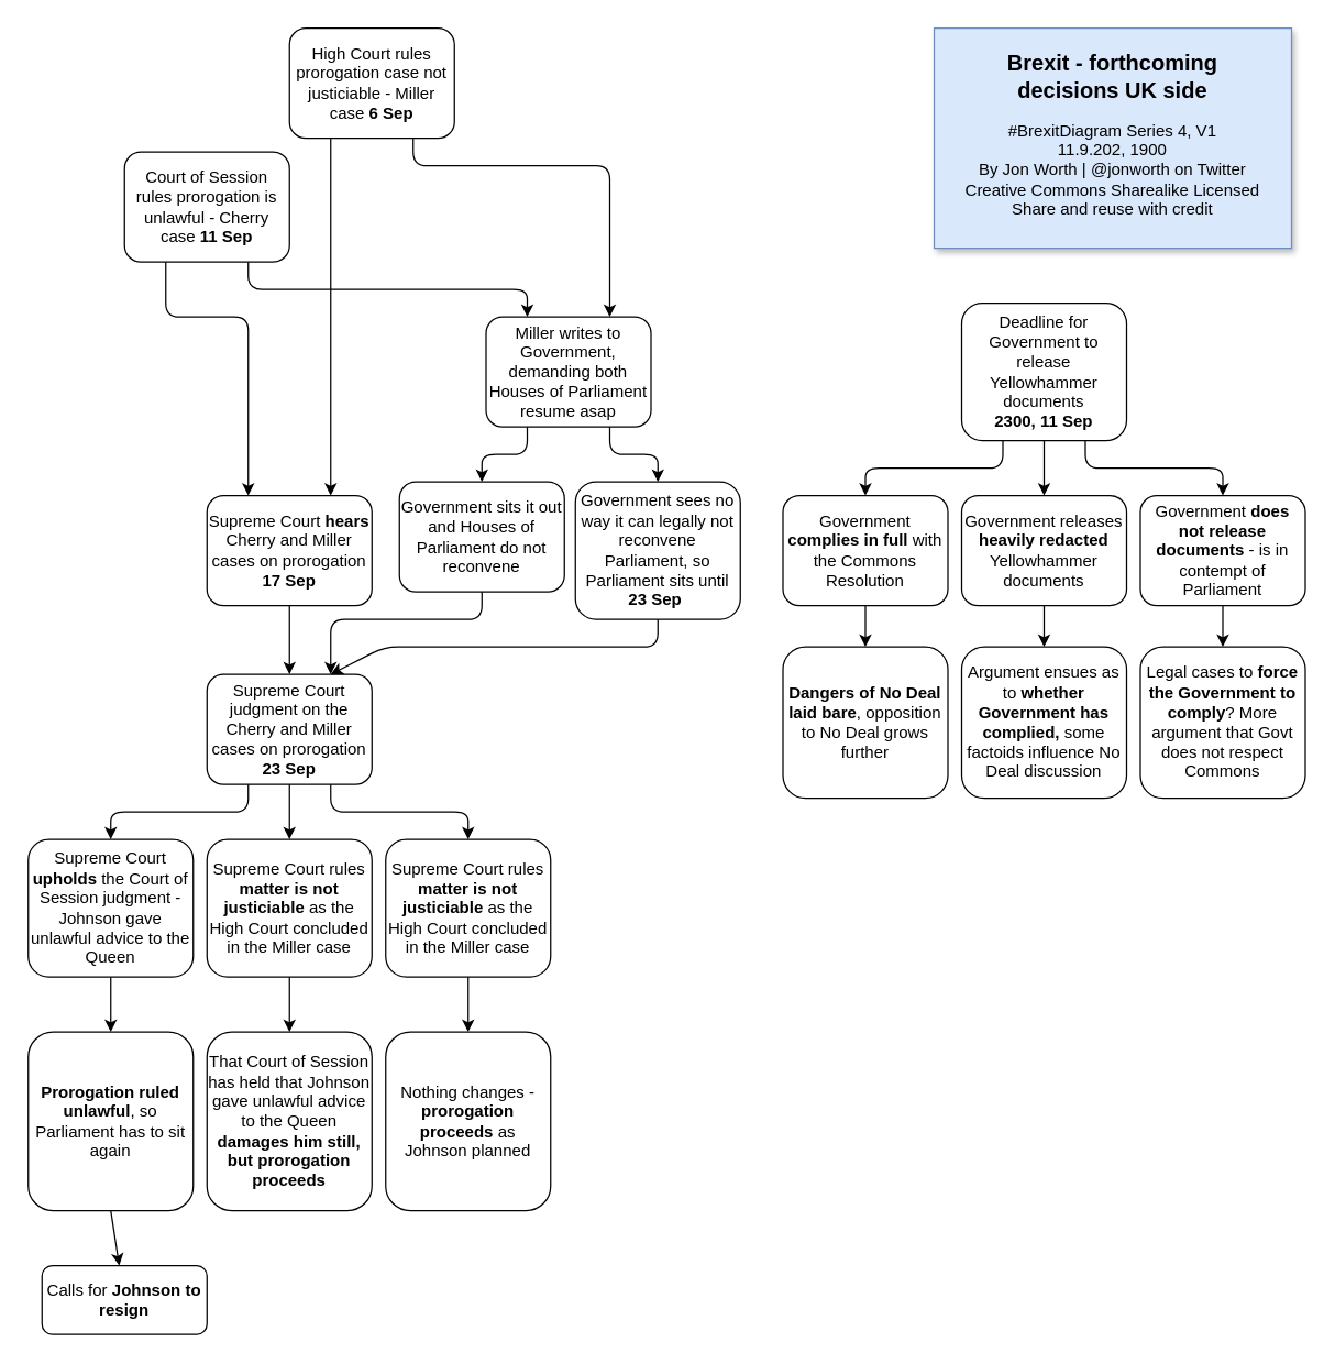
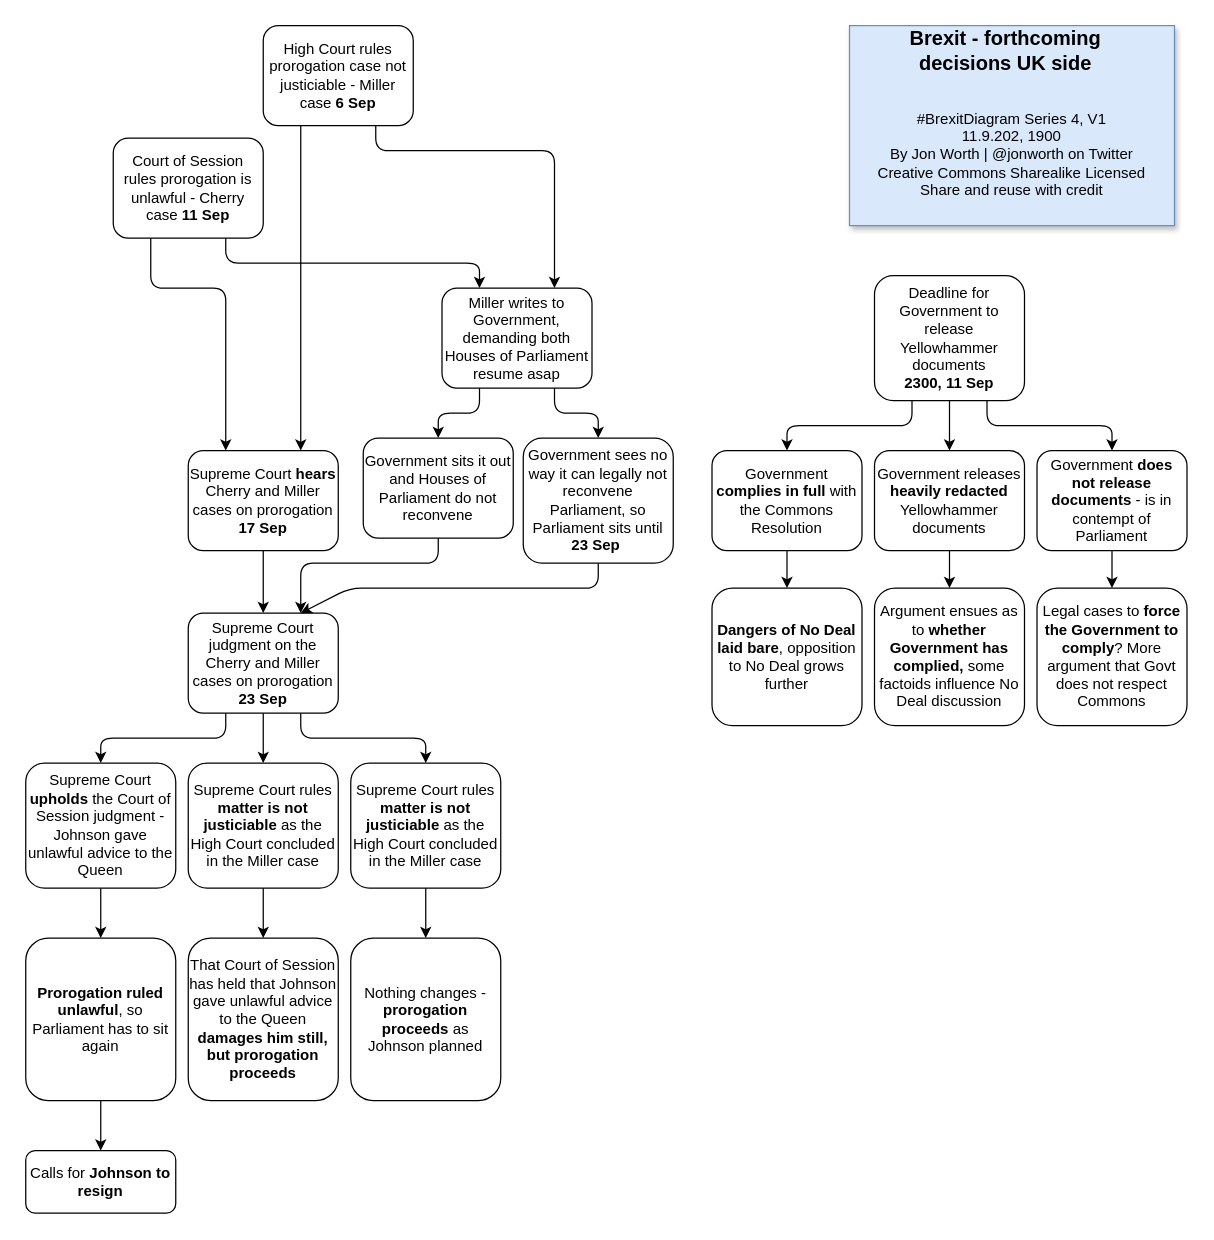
  <mxCell id="0" />
  <mxCell id="1" parent="0" />
  <mxCell id="2" value="Supreme Court judgment on the Cherry and Miller cases on prorogation&lt;br&gt;&lt;b&gt;23 Sep&lt;/b&gt;" style="rounded=1;whiteSpace=wrap;html=1;" parent="1" vertex="1"><mxGeometry x="150" y="490" width="120" height="80" as="geometry" /></mxCell>
  <mxCell id="3" value="Supreme Court &lt;b&gt;upholds&lt;/b&gt; the Court of Session judgment - Johnson gave unlawful advice to the Queen" style="rounded=1;whiteSpace=wrap;html=1;" parent="1" vertex="1"><mxGeometry x="20" y="610" width="120" height="100" as="geometry" /></mxCell>
  <mxCell id="4" value="Supreme Court &lt;b&gt;hears&lt;/b&gt; Cherry and Miller cases on prorogation&lt;br&gt;&lt;b&gt;17 Sep&lt;/b&gt;" style="rounded=1;whiteSpace=wrap;html=1;" parent="1" vertex="1"><mxGeometry x="150" y="360" width="120" height="80" as="geometry" /></mxCell>
  <mxCell id="5" value="Supreme Court rules&lt;b&gt; matter is not justiciable &lt;/b&gt;as the High Court concluded in the Miller case" style="rounded=1;whiteSpace=wrap;html=1;" parent="1" vertex="1"><mxGeometry x="150" y="610" width="120" height="100" as="geometry" /></mxCell>
  <mxCell id="6" value="Supreme Court rules&lt;b&gt; matter is not justiciable &lt;/b&gt;as the High Court concluded in the Miller case" style="rounded=1;whiteSpace=wrap;html=1;" parent="1" vertex="1"><mxGeometry x="280" y="610" width="120" height="100" as="geometry" /></mxCell>
  <mxCell id="7" value="" style="endArrow=classic;html=1;exitX=0.5;exitY=1;exitDx=0;exitDy=0;entryX=0.5;entryY=0;entryDx=0;entryDy=0;" parent="1" source="4" target="2" edge="1"><mxGeometry width="50" height="50" relative="1" as="geometry"><mxPoint x="70" y="360" as="sourcePoint" /><mxPoint x="120" y="310" as="targetPoint" /></mxGeometry></mxCell>
  <mxCell id="8" value="" style="endArrow=classic;html=1;entryX=0.5;entryY=0;entryDx=0;entryDy=0;exitX=0.5;exitY=1;exitDx=0;exitDy=0;" parent="1" source="2" target="5" edge="1"><mxGeometry width="50" height="50" relative="1" as="geometry"><mxPoint x="290" y="470" as="sourcePoint" /><mxPoint x="220" y="500" as="targetPoint" /></mxGeometry></mxCell>
  <mxCell id="9" value="" style="endArrow=classic;html=1;entryX=0.5;entryY=0;entryDx=0;entryDy=0;exitX=0.75;exitY=1;exitDx=0;exitDy=0;" parent="1" source="2" target="6" edge="1"><mxGeometry width="50" height="50" relative="1" as="geometry"><mxPoint x="220" y="580" as="sourcePoint" /><mxPoint x="220" y="610" as="targetPoint" /><Array as="points"><mxPoint x="240" y="590" /><mxPoint x="340" y="590" /></Array></mxGeometry></mxCell>
  <mxCell id="10" value="" style="endArrow=classic;html=1;entryX=0.5;entryY=0;entryDx=0;entryDy=0;exitX=0.25;exitY=1;exitDx=0;exitDy=0;" parent="1" source="2" target="3" edge="1"><mxGeometry width="50" height="50" relative="1" as="geometry"><mxPoint x="250" y="580" as="sourcePoint" /><mxPoint x="350" y="610" as="targetPoint" /><Array as="points"><mxPoint x="180" y="590" /><mxPoint x="80" y="590" /></Array></mxGeometry></mxCell>
  <mxCell id="11" value="Nothing changes - &lt;b&gt;prorogation proceeds&lt;/b&gt; as Johnson planned" style="rounded=1;whiteSpace=wrap;html=1;" parent="1" vertex="1"><mxGeometry x="280" y="750" width="120" height="130" as="geometry" /></mxCell>
  <mxCell id="12" value="" style="endArrow=classic;html=1;exitX=0.5;exitY=1;exitDx=0;exitDy=0;entryX=0.5;entryY=0;entryDx=0;entryDy=0;" parent="1" source="6" target="11" edge="1"><mxGeometry width="50" height="50" relative="1" as="geometry"><mxPoint x="540" y="730" as="sourcePoint" /><mxPoint x="590" y="680" as="targetPoint" /></mxGeometry></mxCell>
  <mxCell id="13" value="That Court of Session has held that Johnson gave unlawful advice to the Queen &lt;b&gt;damages him still, but prorogation proceeds&lt;/b&gt;" style="rounded=1;whiteSpace=wrap;html=1;" parent="1" vertex="1"><mxGeometry x="150" y="750" width="120" height="130" as="geometry" /></mxCell>
  <mxCell id="14" value="" style="endArrow=classic;html=1;exitX=0.5;exitY=1;exitDx=0;exitDy=0;" parent="1" source="5" target="13" edge="1"><mxGeometry width="50" height="50" relative="1" as="geometry"><mxPoint x="350" y="720" as="sourcePoint" /><mxPoint x="350" y="760" as="targetPoint" /></mxGeometry></mxCell>
  <mxCell id="15" value="&lt;b&gt;Prorogation ruled unlawful&lt;/b&gt;, so Parliament has to sit again" style="rounded=1;whiteSpace=wrap;html=1;" parent="1" vertex="1"><mxGeometry x="20" y="750" width="120" height="130" as="geometry" /></mxCell>
  <mxCell id="16" value="" style="endArrow=classic;html=1;exitX=0.5;exitY=1;exitDx=0;exitDy=0;" parent="1" source="3" target="15" edge="1"><mxGeometry width="50" height="50" relative="1" as="geometry"><mxPoint x="220" y="720" as="sourcePoint" /><mxPoint x="220" y="760" as="targetPoint" /></mxGeometry></mxCell>
  <mxCell id="17" value="Court of Session rules prorogation is unlawful - Cherry case&amp;nbsp;&lt;b&gt;11 Sep&lt;/b&gt;" style="rounded=1;whiteSpace=wrap;html=1;" parent="1" vertex="1"><mxGeometry x="90" y="110" width="120" height="80" as="geometry" /></mxCell>
  <mxCell id="18" value="" style="endArrow=classic;html=1;exitX=0.25;exitY=1;exitDx=0;exitDy=0;entryX=0.25;entryY=0;entryDx=0;entryDy=0;" parent="1" source="17" target="4" edge="1"><mxGeometry width="50" height="50" relative="1" as="geometry"><mxPoint x="70" y="230" as="sourcePoint" /><mxPoint x="210" y="220" as="targetPoint" /><Array as="points"><mxPoint x="120" y="230" /><mxPoint x="180" y="230" /></Array></mxGeometry></mxCell>
  <mxCell id="19" value="High Court rules prorogation case not justiciable - Miller case &lt;b&gt;6&amp;nbsp;Sep&lt;/b&gt;" style="rounded=1;whiteSpace=wrap;html=1;" parent="1" vertex="1"><mxGeometry x="210" y="20" width="120" height="80" as="geometry" /></mxCell>
  <mxCell id="20" value="" style="endArrow=classic;html=1;exitX=0.25;exitY=1;exitDx=0;exitDy=0;entryX=0.75;entryY=0;entryDx=0;entryDy=0;" parent="1" source="19" target="4" edge="1"><mxGeometry width="50" height="50" relative="1" as="geometry"><mxPoint x="160" y="200" as="sourcePoint" /><mxPoint x="190" y="240" as="targetPoint" /><Array as="points" /></mxGeometry></mxCell>
  <mxCell id="21" value="Miller writes to Government, demanding both Houses of Parliament resume asap" style="rounded=1;whiteSpace=wrap;html=1;" parent="1" vertex="1"><mxGeometry x="353" y="230" width="120" height="80" as="geometry" /></mxCell>
  <mxCell id="22" value="" style="endArrow=classic;html=1;exitX=0.75;exitY=1;exitDx=0;exitDy=0;entryX=0.25;entryY=0;entryDx=0;entryDy=0;" parent="1" source="17" target="21" edge="1"><mxGeometry width="50" height="50" relative="1" as="geometry"><mxPoint x="400" y="200" as="sourcePoint" /><mxPoint x="450" y="150" as="targetPoint" /><Array as="points"><mxPoint x="180" y="210" /><mxPoint x="383" y="210" /></Array></mxGeometry></mxCell>
  <mxCell id="23" value="" style="endArrow=classic;html=1;exitX=0.75;exitY=1;exitDx=0;exitDy=0;entryX=0.75;entryY=0;entryDx=0;entryDy=0;" parent="1" source="19" target="21" edge="1"><mxGeometry width="50" height="50" relative="1" as="geometry"><mxPoint x="190" y="200" as="sourcePoint" /><mxPoint x="393" y="240" as="targetPoint" /><Array as="points"><mxPoint x="300" y="120" /><mxPoint x="443" y="120" /></Array></mxGeometry></mxCell>
  <mxCell id="24" value="Government sits it out and Houses of Parliament do not reconvene&lt;br&gt;" style="rounded=1;whiteSpace=wrap;html=1;" parent="1" vertex="1"><mxGeometry x="290" y="350" width="120" height="80" as="geometry" /></mxCell>
  <mxCell id="25" value="" style="endArrow=classic;html=1;exitX=0.5;exitY=1;exitDx=0;exitDy=0;entryX=0.75;entryY=0;entryDx=0;entryDy=0;" parent="1" source="24" target="2" edge="1"><mxGeometry width="50" height="50" relative="1" as="geometry"><mxPoint x="390" y="550" as="sourcePoint" /><mxPoint x="440" y="500" as="targetPoint" /><Array as="points"><mxPoint x="350" y="450" /><mxPoint x="240" y="450" /></Array></mxGeometry></mxCell>
  <mxCell id="26" value="" style="endArrow=classic;html=1;exitX=0.25;exitY=1;exitDx=0;exitDy=0;entryX=0.5;entryY=0;entryDx=0;entryDy=0;" parent="1" source="21" target="24" edge="1"><mxGeometry width="50" height="50" relative="1" as="geometry"><mxPoint x="423" y="440" as="sourcePoint" /><mxPoint x="280" y="480" as="targetPoint" /><Array as="points"><mxPoint x="383" y="330" /><mxPoint x="350" y="330" /></Array></mxGeometry></mxCell>
  <mxCell id="27" value="Government sees no way it can legally not reconvene Parliament, so Parliament sits until &lt;b&gt;23 Sep&amp;nbsp;&lt;/b&gt;" style="rounded=1;whiteSpace=wrap;html=1;" parent="1" vertex="1"><mxGeometry x="418" y="350" width="120" height="100" as="geometry" /></mxCell>
  <mxCell id="28" value="" style="endArrow=classic;html=1;exitX=0.75;exitY=1;exitDx=0;exitDy=0;entryX=0.5;entryY=0;entryDx=0;entryDy=0;" parent="1" source="21" target="27" edge="1"><mxGeometry width="50" height="50" relative="1" as="geometry"><mxPoint x="393" y="320" as="sourcePoint" /><mxPoint x="370" y="360" as="targetPoint" /><Array as="points"><mxPoint x="443" y="330" /><mxPoint x="478" y="330" /></Array></mxGeometry></mxCell>
  <mxCell id="29" value="" style="endArrow=classic;html=1;exitX=0.5;exitY=1;exitDx=0;exitDy=0;entryX=0.75;entryY=0;entryDx=0;entryDy=0;" parent="1" source="27" target="2" edge="1"><mxGeometry width="50" height="50" relative="1" as="geometry"><mxPoint x="430" y="530" as="sourcePoint" /><mxPoint x="480" y="480" as="targetPoint" /><Array as="points"><mxPoint x="478" y="470" /><mxPoint x="279" y="470" /></Array></mxGeometry></mxCell>
  <mxCell id="30" value="" style="endArrow=classic;html=1;exitX=0.5;exitY=1;exitDx=0;exitDy=0;" parent="1" target="31" edge="1"><mxGeometry width="50" height="50" relative="1" as="geometry"><mxPoint x="80" y="880" as="sourcePoint" /><mxPoint x="220" y="930" as="targetPoint" /></mxGeometry></mxCell>
- <mxCell id="31" value="Calls for &lt;b&gt;Johnson to resign&lt;/b&gt;" style="rounded=1;whiteSpace=wrap;html=1;" parent="1" vertex="1"><mxGeometry x="30" y="920" width="120" height="50" as="geometry" /></mxCell>
+ <mxCell id="31" value="Calls for &lt;b&gt;Johnson to resign&lt;/b&gt;" style="rounded=1;whiteSpace=wrap;html=1;" parent="1" vertex="1"><mxGeometry x="20" y="920" width="120" height="50" as="geometry" /></mxCell>
  <mxCell id="32" value="Deadline for Government to release Yellowhammer documents&lt;br&gt;&lt;b&gt;2300, 11 Sep&lt;/b&gt;" style="rounded=1;whiteSpace=wrap;html=1;" parent="1" vertex="1"><mxGeometry x="699" y="220" width="120" height="100" as="geometry" /></mxCell>
  <mxCell id="33" value="Government &lt;b&gt;complies in full&lt;/b&gt; with the Commons Resolution" style="rounded=1;whiteSpace=wrap;html=1;" parent="1" vertex="1"><mxGeometry x="569" y="360" width="120" height="80" as="geometry" /></mxCell>
  <mxCell id="34" value="Government releases &lt;b&gt;heavily redacted&lt;/b&gt; Yellowhammer documents" style="rounded=1;whiteSpace=wrap;html=1;" parent="1" vertex="1"><mxGeometry x="699" y="360" width="120" height="80" as="geometry" /></mxCell>
  <mxCell id="35" value="Government &lt;b&gt;does not release documents&lt;/b&gt; - is in contempt of Parliament" style="rounded=1;whiteSpace=wrap;html=1;" parent="1" vertex="1"><mxGeometry x="829" y="360" width="120" height="80" as="geometry" /></mxCell>
  <mxCell id="36" value="" style="endArrow=classic;html=1;exitX=0.25;exitY=1;exitDx=0;exitDy=0;entryX=0.5;entryY=0;entryDx=0;entryDy=0;" parent="1" source="32" target="33" edge="1"><mxGeometry width="50" height="50" relative="1" as="geometry"><mxPoint x="669" y="530" as="sourcePoint" /><mxPoint x="719" y="480" as="targetPoint" /><Array as="points"><mxPoint x="729" y="340" /><mxPoint x="629" y="340" /></Array></mxGeometry></mxCell>
  <mxCell id="37" value="" style="endArrow=classic;html=1;exitX=0.5;exitY=1;exitDx=0;exitDy=0;entryX=0.5;entryY=0;entryDx=0;entryDy=0;" parent="1" source="32" target="34" edge="1"><mxGeometry width="50" height="50" relative="1" as="geometry"><mxPoint x="739" y="330" as="sourcePoint" /><mxPoint x="639" y="370" as="targetPoint" /></mxGeometry></mxCell>
  <mxCell id="38" value="" style="endArrow=classic;html=1;exitX=0.75;exitY=1;exitDx=0;exitDy=0;entryX=0.5;entryY=0;entryDx=0;entryDy=0;" parent="1" source="32" target="35" edge="1"><mxGeometry width="50" height="50" relative="1" as="geometry"><mxPoint x="769" y="330" as="sourcePoint" /><mxPoint x="769" y="370" as="targetPoint" /><Array as="points"><mxPoint x="789" y="340" /><mxPoint x="889" y="340" /></Array></mxGeometry></mxCell>
  <mxCell id="39" value="&lt;b&gt;Dangers of No Deal laid bare&lt;/b&gt;, opposition to No Deal grows further" style="rounded=1;whiteSpace=wrap;html=1;" parent="1" vertex="1"><mxGeometry x="569" y="470" width="120" height="110" as="geometry" /></mxCell>
  <mxCell id="40" value="" style="endArrow=classic;html=1;entryX=0.5;entryY=0;entryDx=0;entryDy=0;" parent="1" source="33" target="39" edge="1"><mxGeometry width="50" height="50" relative="1" as="geometry"><mxPoint x="489" y="550" as="sourcePoint" /><mxPoint x="539" y="500" as="targetPoint" /></mxGeometry></mxCell>
  <mxCell id="41" value="Argument ensues as to &lt;b&gt;whether Government has complied, &lt;/b&gt;some factoids influence No Deal discussion" style="rounded=1;whiteSpace=wrap;html=1;" parent="1" vertex="1"><mxGeometry x="699" y="470" width="120" height="110" as="geometry" /></mxCell>
  <mxCell id="42" value="" style="endArrow=classic;html=1;exitX=0.5;exitY=1;exitDx=0;exitDy=0;entryX=0.5;entryY=0;entryDx=0;entryDy=0;" parent="1" source="34" target="41" edge="1"><mxGeometry width="50" height="50" relative="1" as="geometry"><mxPoint x="879" y="590" as="sourcePoint" /><mxPoint x="929" y="540" as="targetPoint" /></mxGeometry></mxCell>
  <mxCell id="43" value="Legal cases to &lt;b&gt;force the Government to comply&lt;/b&gt;? More argument that Govt does not respect Commons" style="rounded=1;whiteSpace=wrap;html=1;" parent="1" vertex="1"><mxGeometry x="829" y="470" width="120" height="110" as="geometry" /></mxCell>
  <mxCell id="44" value="" style="endArrow=classic;html=1;exitX=0.5;exitY=1;exitDx=0;exitDy=0;entryX=0.5;entryY=0;entryDx=0;entryDy=0;" parent="1" target="43" edge="1"><mxGeometry width="50" height="50" relative="1" as="geometry"><mxPoint x="889" y="440" as="sourcePoint" /><mxPoint x="1059" y="540" as="targetPoint" /></mxGeometry></mxCell>
  <mxCell id="45" value="" style="rounded=0;whiteSpace=wrap;html=1;shadow=1;fillColor=#dae8fc;strokeColor=#6c8ebf;" vertex="1" parent="1"><mxGeometry x="679" y="20" width="260" height="160" as="geometry" /></mxCell>
- <mxCell id="46" value="&lt;b&gt;&lt;font style=&quot;font-size: 16px&quot;&gt;Brexit - forthcoming decisions UK side&lt;/font&gt;&lt;/b&gt;" style="text;html=1;strokeColor=none;fillColor=none;align=center;verticalAlign=middle;whiteSpace=wrap;rounded=0;shadow=1;" vertex="1" parent="1"><mxGeometry x="699" y="40" width="220" height="30" as="geometry" /></mxCell>
+ <mxCell id="46" value="&lt;b&gt;&lt;font style=&quot;font-size: 16px&quot;&gt;Brexit - forthcoming decisions UK side&lt;/font&gt;&lt;/b&gt;" style="text;html=1;strokeColor=none;fillColor=none;align=center;verticalAlign=middle;whiteSpace=wrap;rounded=0;shadow=1;" vertex="1" parent="1"><mxGeometry x="694" y="25" width="220" height="30" as="geometry" /></mxCell>
  <mxCell id="47" value="&lt;font style=&quot;font-size: 12px&quot;&gt;#BrexitDiagram Series 4, V1&lt;br&gt;11.9.202, 1900&lt;br&gt;By Jon Worth | @jonworth on Twitter&lt;br&gt;Creative Commons Sharealike Licensed&lt;br&gt;Share and reuse with credit&lt;br&gt;&lt;/font&gt;" style="text;html=1;strokeColor=none;fillColor=none;align=center;verticalAlign=middle;whiteSpace=wrap;rounded=0;shadow=1;" vertex="1" parent="1"><mxGeometry x="699" y="85" width="220" height="75" as="geometry" /></mxCell>
